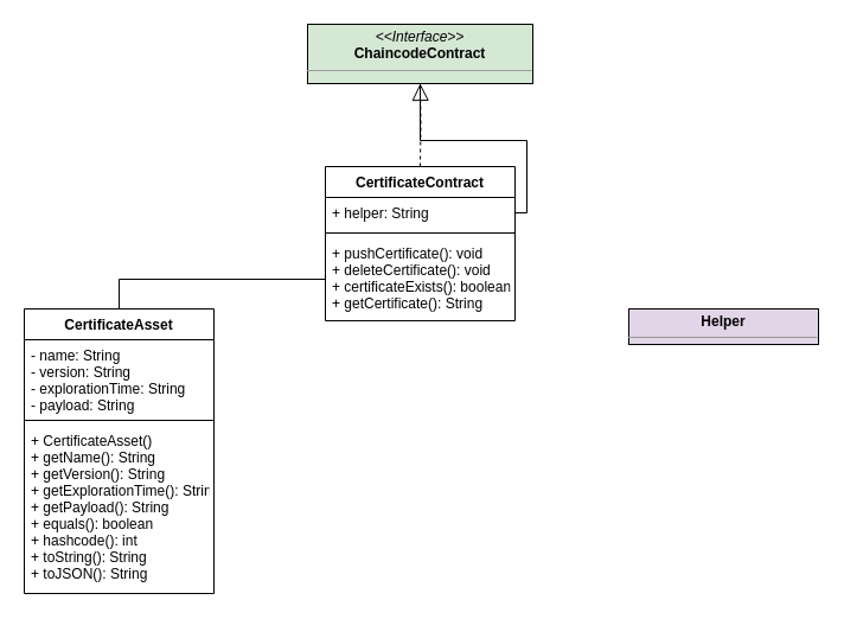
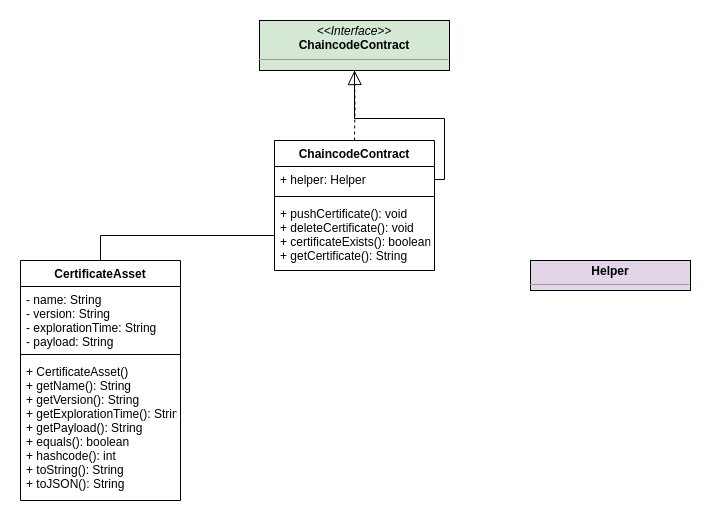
  <mxCell id="0" />
  <mxCell id="1" parent="0" />
  <mxCell id="2" value="&lt;p style=&quot;margin: 0px ; margin-top: 4px ; text-align: center&quot;&gt;&lt;i&gt;&amp;lt;&amp;lt;Interface&amp;gt;&amp;gt;&lt;/i&gt;&lt;br&gt;&lt;b&gt;ChaincodeContract&lt;/b&gt;&lt;/p&gt;&lt;hr size=&quot;1&quot;&gt;&lt;p style=&quot;margin: 0px ; margin-left: 4px&quot;&gt;&lt;br&gt;&lt;/p&gt;&lt;hr size=&quot;1&quot;&gt;&lt;p style=&quot;margin: 0px ; margin-left: 4px&quot;&gt;&lt;br&gt;&lt;/p&gt;" style="verticalAlign=top;align=left;overflow=fill;fontSize=12;fontFamily=Helvetica;html=1;fillColor=#d5e8d4;" vertex="1" parent="1"><mxGeometry x="259" y="20" width="190" height="50" as="geometry" /></mxCell>
- <mxCell id="3" value="CertificateContract" style="swimlane;fontStyle=1;align=center;verticalAlign=top;childLayout=stackLayout;horizontal=1;startSize=26;horizontalStack=0;resizeParent=1;resizeParentMax=0;resizeLast=0;collapsible=1;marginBottom=0;" vertex="1" parent="1"><mxGeometry x="274" y="140" width="160" height="130" as="geometry" /></mxCell>
- <mxCell id="4" value="+ helper: String" style="text;strokeColor=none;fillColor=none;align=left;verticalAlign=top;spacingLeft=4;spacingRight=4;overflow=hidden;rotatable=0;points=[[0,0.5],[1,0.5]];portConstraint=eastwest;" vertex="1" parent="3"><mxGeometry y="26" width="160" height="26" as="geometry" /></mxCell>
+ <mxCell id="3" value="ChaincodeContract" style="swimlane;fontStyle=1;align=center;verticalAlign=top;childLayout=stackLayout;horizontal=1;startSize=26;horizontalStack=0;resizeParent=1;resizeParentMax=0;resizeLast=0;collapsible=1;marginBottom=0;" vertex="1" parent="1"><mxGeometry x="274" y="140" width="160" height="130" as="geometry" /></mxCell>
+ <mxCell id="4" value="+ helper: Helper" style="text;strokeColor=none;fillColor=none;align=left;verticalAlign=top;spacingLeft=4;spacingRight=4;overflow=hidden;rotatable=0;points=[[0,0.5],[1,0.5]];portConstraint=eastwest;" vertex="1" parent="3"><mxGeometry y="26" width="160" height="26" as="geometry" /></mxCell>
  <mxCell id="5" value="" style="line;strokeWidth=1;fillColor=none;align=left;verticalAlign=middle;spacingTop=-1;spacingLeft=3;spacingRight=3;rotatable=0;labelPosition=right;points=[];portConstraint=eastwest;" vertex="1" parent="3"><mxGeometry y="52" width="160" height="8" as="geometry" /></mxCell>
  <mxCell id="6" value="+ pushCertificate(): void&#10;+ deleteCertificate(): void&#10;+ certificateExists(): boolean&#10;+ getCertificate(): String&#10;" style="text;strokeColor=none;fillColor=none;align=left;verticalAlign=top;spacingLeft=4;spacingRight=4;overflow=hidden;rotatable=0;points=[[0,0.5],[1,0.5]];portConstraint=eastwest;" vertex="1" parent="3"><mxGeometry y="60" width="160" height="70" as="geometry" /></mxCell>
  <mxCell id="7" value="CertificateAsset" style="swimlane;fontStyle=1;align=center;verticalAlign=top;childLayout=stackLayout;horizontal=1;startSize=26;horizontalStack=0;resizeParent=1;resizeParentMax=0;resizeLast=0;collapsible=1;marginBottom=0;" vertex="1" parent="1"><mxGeometry x="20" y="260" width="160" height="240" as="geometry" /></mxCell>
  <mxCell id="8" value="- name: String&#10;- version: String&#10;- explorationTime: String&#10;- payload: String" style="text;strokeColor=none;fillColor=none;align=left;verticalAlign=top;spacingLeft=4;spacingRight=4;overflow=hidden;rotatable=0;points=[[0,0.5],[1,0.5]];portConstraint=eastwest;" vertex="1" parent="7"><mxGeometry y="26" width="160" height="64" as="geometry" /></mxCell>
  <mxCell id="9" value="" style="line;strokeWidth=1;fillColor=none;align=left;verticalAlign=middle;spacingTop=-1;spacingLeft=3;spacingRight=3;rotatable=0;labelPosition=right;points=[];portConstraint=eastwest;" vertex="1" parent="7"><mxGeometry y="90" width="160" height="8" as="geometry" /></mxCell>
  <mxCell id="10" value="+ CertificateAsset()&#10;+ getName(): String&#10;+ getVersion(): String&#10;+ getExplorationTime(): String&#10;+ getPayload(): String&#10;+ equals(): boolean&#10;+ hashcode(): int&#10;+ toString(): String&#10;+ toJSON(): String" style="text;strokeColor=none;fillColor=none;align=left;verticalAlign=top;spacingLeft=4;spacingRight=4;overflow=hidden;rotatable=0;points=[[0,0.5],[1,0.5]];portConstraint=eastwest;" vertex="1" parent="7"><mxGeometry y="98" width="160" height="142" as="geometry" /></mxCell>
  <mxCell id="11" value="&lt;p style=&quot;margin: 0px ; margin-top: 4px ; text-align: center&quot;&gt;&lt;b&gt;Helper&lt;/b&gt;&lt;/p&gt;&lt;hr size=&quot;1&quot;&gt;&lt;p style=&quot;margin: 0px ; margin-left: 4px&quot;&gt;&lt;br&gt;&lt;/p&gt;&lt;hr size=&quot;1&quot;&gt;&lt;p style=&quot;margin: 0px ; margin-left: 4px&quot;&gt;&lt;br&gt;&lt;/p&gt;" style="verticalAlign=top;align=left;overflow=fill;fontSize=12;fontFamily=Helvetica;html=1;fillColor=#e1d5e7;" vertex="1" parent="1"><mxGeometry x="530" y="260" width="160" height="30" as="geometry" /></mxCell>
  <mxCell id="12" value="" style="endArrow=block;dashed=1;endFill=0;endSize=12;html=1;rounded=0;edgeStyle=orthogonalEdgeStyle;entryX=0.5;entryY=1;entryDx=0;entryDy=0;" edge="1" parent="1" target="2"><mxGeometry width="160" relative="1" as="geometry"><mxPoint x="354" y="140" as="sourcePoint" /><mxPoint x="430" y="290" as="targetPoint" /></mxGeometry></mxCell>
  <mxCell id="13" value="" style="endArrow=none;html=1;edgeStyle=orthogonalEdgeStyle;rounded=0;exitX=0.5;exitY=0;exitDx=0;exitDy=0;entryX=0;entryY=0.5;entryDx=0;entryDy=0;" edge="1" parent="1" source="7" target="6"><mxGeometry relative="1" as="geometry"><mxPoint x="270" y="290" as="sourcePoint" /><mxPoint x="430" y="290" as="targetPoint" /></mxGeometry></mxCell>
  <mxCell id="14" value="" style="endArrow=none;html=1;edgeStyle=orthogonalEdgeStyle;rounded=0;exitX=1;exitY=0.5;exitDx=0;exitDy=0;" edge="1" parent="1" source="4" target="2"><mxGeometry relative="1" as="geometry"><mxPoint x="470" y="180" as="sourcePoint" /><mxPoint x="630" y="180" as="targetPoint" /></mxGeometry></mxCell>
